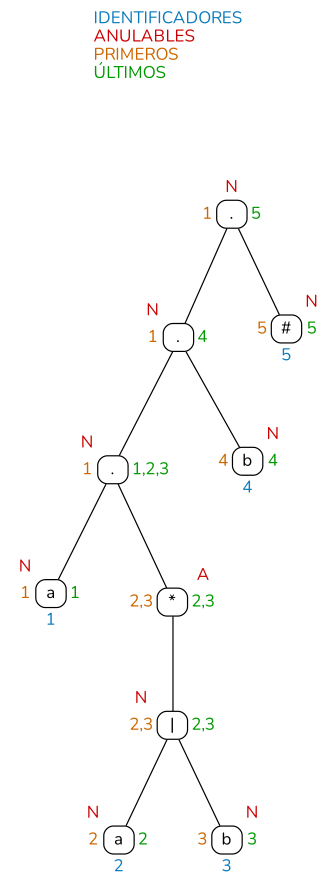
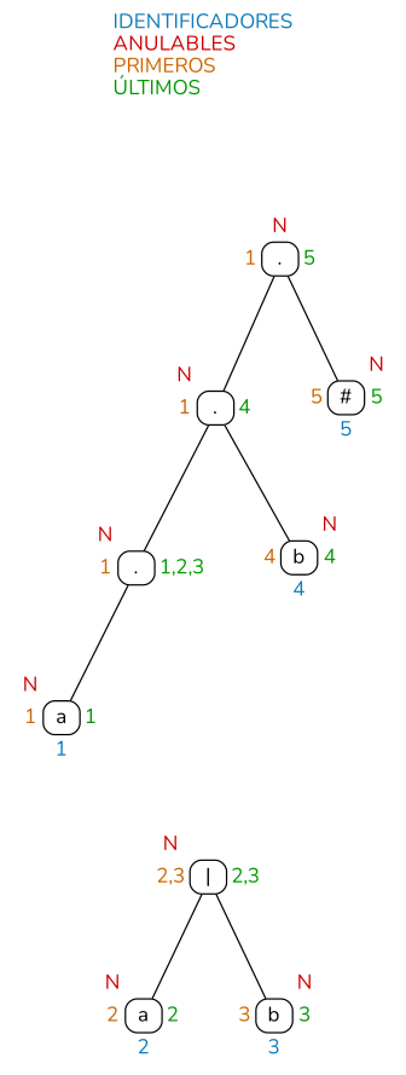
  digraph {
    fontname=Nunito
    label=<<font color="#0C7CBA">IDENTIFICADORES</font><br align="left"/><font color="#CC0000">ANULABLES</font><br align="left"/><font color="#CC6600">PRIMEROS</font><br align="left"/><font color="#009900">ÚLTIMOS</font><br align="left"/>>
    labelloc=t
    node [fontname=Nunito shape=plaintext]
    edge [dir=none tailport=p9 fontname=Nunito]
    n1 [label=<<table border="0" cellspacing="0" cellpadding="3"><tr><td></td><td><font color="#CC0000">N</font></td><td></td></tr><tr><td><font color="#CC6600">1</font></td><td border="1" style="rounded" port="p9" width="25">.</td><td><font color="#009900">5</font></td></tr><tr><td></td><td></td><td></td></tr></table>>]
    n2 [label=<<table border="0" cellspacing="0" cellpadding="3"><tr><td><font color="#CC0000">N</font></td><td></td><td></td></tr><tr><td><font color="#CC6600">1</font></td><td border="1" style="rounded" port="p8" width="25">.</td><td><font color="#009900">4</font></td></tr><tr><td></td><td></td><td></td></tr></table>>]
    n3 [label=<<table border="0" cellspacing="0" cellpadding="3"><tr><td></td><td></td><td><font color="#CC0000">N</font></td></tr><tr><td><font color="#CC6600">5</font></td><td border="1" style="rounded" port="p0" width="25">#</td><td><font color="#009900">5</font></td></tr><tr><td></td><td><font color="#0C7CBA">5</font></td><td></td></tr></table>>]
    n4 [label=<<table border="0" cellspacing="0" cellpadding="3"><tr><td><font color="#CC0000">N</font></td><td></td><td></td></tr><tr><td><font color="#CC6600">1</font></td><td border="1" style="rounded" port="p7" width="25">.</td><td><font color="#009900">1,2,3</font></td></tr><tr><td></td><td></td><td></td></tr></table>>]
    n5 [label=<<table border="0" cellspacing="0" cellpadding="3"><tr><td></td><td></td><td><font color="#CC0000">N</font></td></tr><tr><td><font color="#CC6600">4</font></td><td border="1" style="rounded" port="p1" width="25">b</td><td><font color="#009900">4</font></td></tr><tr><td></td><td><font color="#0C7CBA">4</font></td><td></td></tr></table>>]
    n6 [label=<<table border="0" cellspacing="0" cellpadding="3"><tr><td><font color="#CC0000">N</font></td><td></td><td></td></tr><tr><td><font color="#CC6600">1</font></td><td border="1" style="rounded" port="p6" width="25">a</td><td><font color="#009900">1</font></td></tr><tr><td></td><td><font color="#0C7CBA">1</font></td><td></td></tr></table>>]
-   n7 [label=<<table border="0" cellspacing="0" cellpadding="3"><tr><td></td><td></td><td><font color="#CC0000">A</font></td></tr><tr><td><font color="#CC6600">2,3</font></td><td border="1" style="rounded" port="p5" width="25">*</td><td><font color="#009900">2,3</font></td></tr><tr><td></td><td></td><td></td></tr></table>>]
    n8 [label=<<table border="0" cellspacing="0" cellpadding="3"><tr><td><font color="#CC0000">N</font></td><td></td><td></td></tr><tr><td><font color="#CC6600">2,3</font></td><td border="1" style="rounded" port="p4" width="25">|</td><td><font color="#009900">2,3</font></td></tr><tr><td></td><td></td><td></td></tr></table>>]
    n9 [label=<<table border="0" cellspacing="0" cellpadding="3"><tr><td><font color="#CC0000">N</font></td><td></td><td></td></tr><tr><td><font color="#CC6600">2</font></td><td border="1" style="rounded" port="p3" width="25">a</td><td><font color="#009900">2</font></td></tr><tr><td></td><td><font color="#0C7CBA">2</font></td><td></td></tr></table>>]
    n10 [label=<<table border="0" cellspacing="0" cellpadding="3"><tr><td></td><td></td><td><font color="#CC0000">N</font></td></tr><tr><td><font color="#CC6600">3</font></td><td border="1" style="rounded" port="p2" width="25">b</td><td><font color="#009900">3</font></td></tr><tr><td></td><td><font color="#0C7CBA">3</font></td><td></td></tr></table>>]
    n1 -> n2 [headport=p8]
    n1 -> n3 [headport=p0]
    n2 -> n4 [headport=p7 tailport=p8]
    n2 -> n5 [headport=p1 tailport=p8]
    n4 -> n6 [headport=p6 tailport=p7]
-   n4 -> n7 [headport=p5 tailport=p7]
-   n7 -> n8 [headport=p4 tailport=p5]
    n8 -> n9 [headport=p3 tailport=p4]
    n8 -> n10 [headport=p2 tailport=p4]
  }
